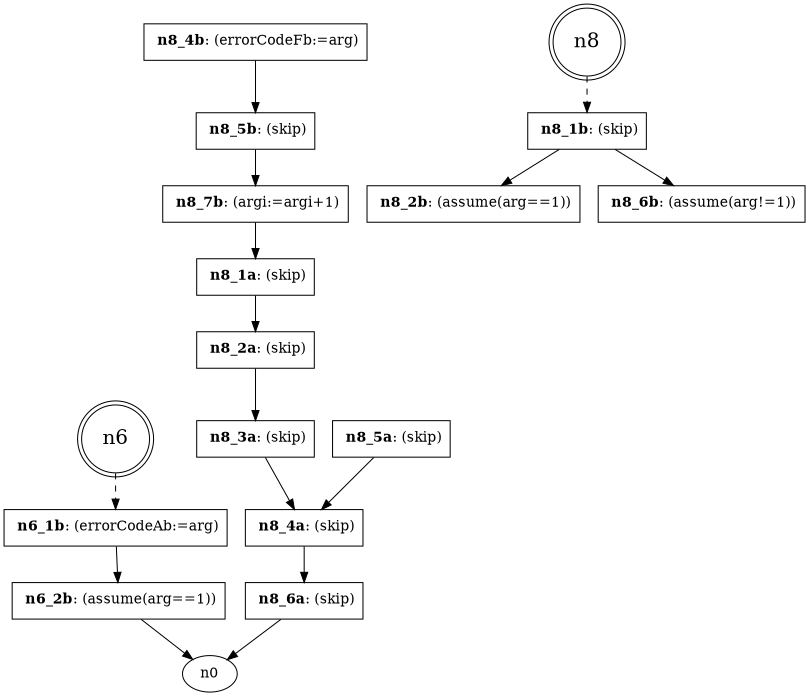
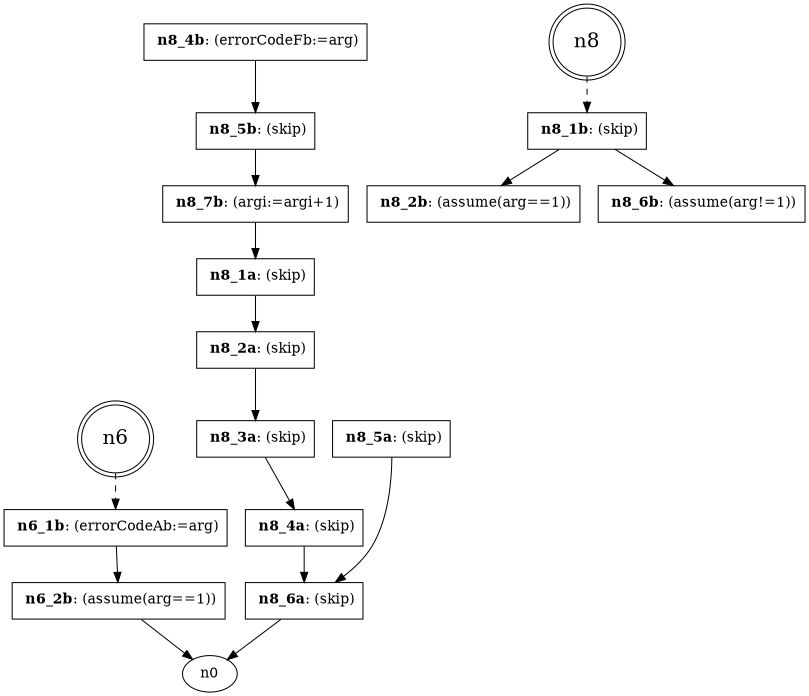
  digraph {
    node [shape=box]
    n6 [fontsize=20 shape=doublecircle]
    n6_1b [label=< <B>n6_1b</B>: (errorCodeAb:=arg)>]
    n6_2b [label=< <B>n6_2b</B>: (assume(arg==1))>]
    n0 [shape=""]
    n8 [fontsize=20 shape=doublecircle]
    n8_1b [label=< <B>n8_1b</B>: (skip)>]
    n8_2b [label=< <B>n8_2b</B>: (assume(arg==1))>]
    n8_6b [label=< <B>n8_6b</B>: (assume(arg!=1))>]
    n8_1a [label=< <B>n8_1a</B>: (skip)>]
    n8_2a [label=< <B>n8_2a</B>: (skip)>]
    n8_3a [label=< <B>n8_3a</B>: (skip)>]
    n8_4a [label=< <B>n8_4a</B>: (skip)>]
    n8_7b [label=< <B>n8_7b</B>: (argi:=argi+1)>]
    n8_6a [label=< <B>n8_6a</B>: (skip)>]
    n8_4b [label=< <B>n8_4b</B>: (errorCodeFb:=arg)>]
    n8_5b [label=< <B>n8_5b</B>: (skip)>]
    n8_5a [label=< <B>n8_5a</B>: (skip)>]
    n6 -> n6_1b [style=dashed]
    n6_1b -> n6_2b
    n6_2b -> n0
    n8 -> n8_1b [style=dashed]
    n8_1b -> n8_2b
    n8_1b -> n8_6b
    n8_1a -> n8_2a
    n8_2a -> n8_3a
    n8_3a -> n8_4a
    n8_4a -> n8_6a
    n8_7b -> n8_1a
    n8_6a -> n0
    n8_4b -> n8_5b
    n8_5b -> n8_7b
-   n8_5a -> n8_4a
+   n8_5a -> n8_6a
  }
